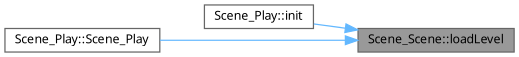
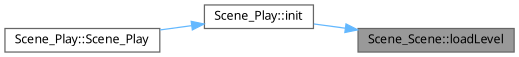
  digraph {
    fontname="Noto Sans"
    rankdir=RL
    node [color=grey40 fillcolor=white fontname="Noto Sans" fontsize=10 shape=box style=filled]
    edge [color=steelblue1 dir=back fontname="Noto Sans" fontsize=10 labelfontname=Helvetica labelfontsize=10 style=solid]
    n1 [color=gray40 fillcolor=grey60 fontcolor=black height=0.2 label="Scene_Scene::loadLevel" width=0.4]
    n2 [height=0.2 label="Scene_Play::init" width=0.4]
    n3 [height=0.2 label="Scene_Play::Scene_Play" width=0.4]
    n1 -> n2
-   n1 -> n3
+   n2 -> n3
  }
